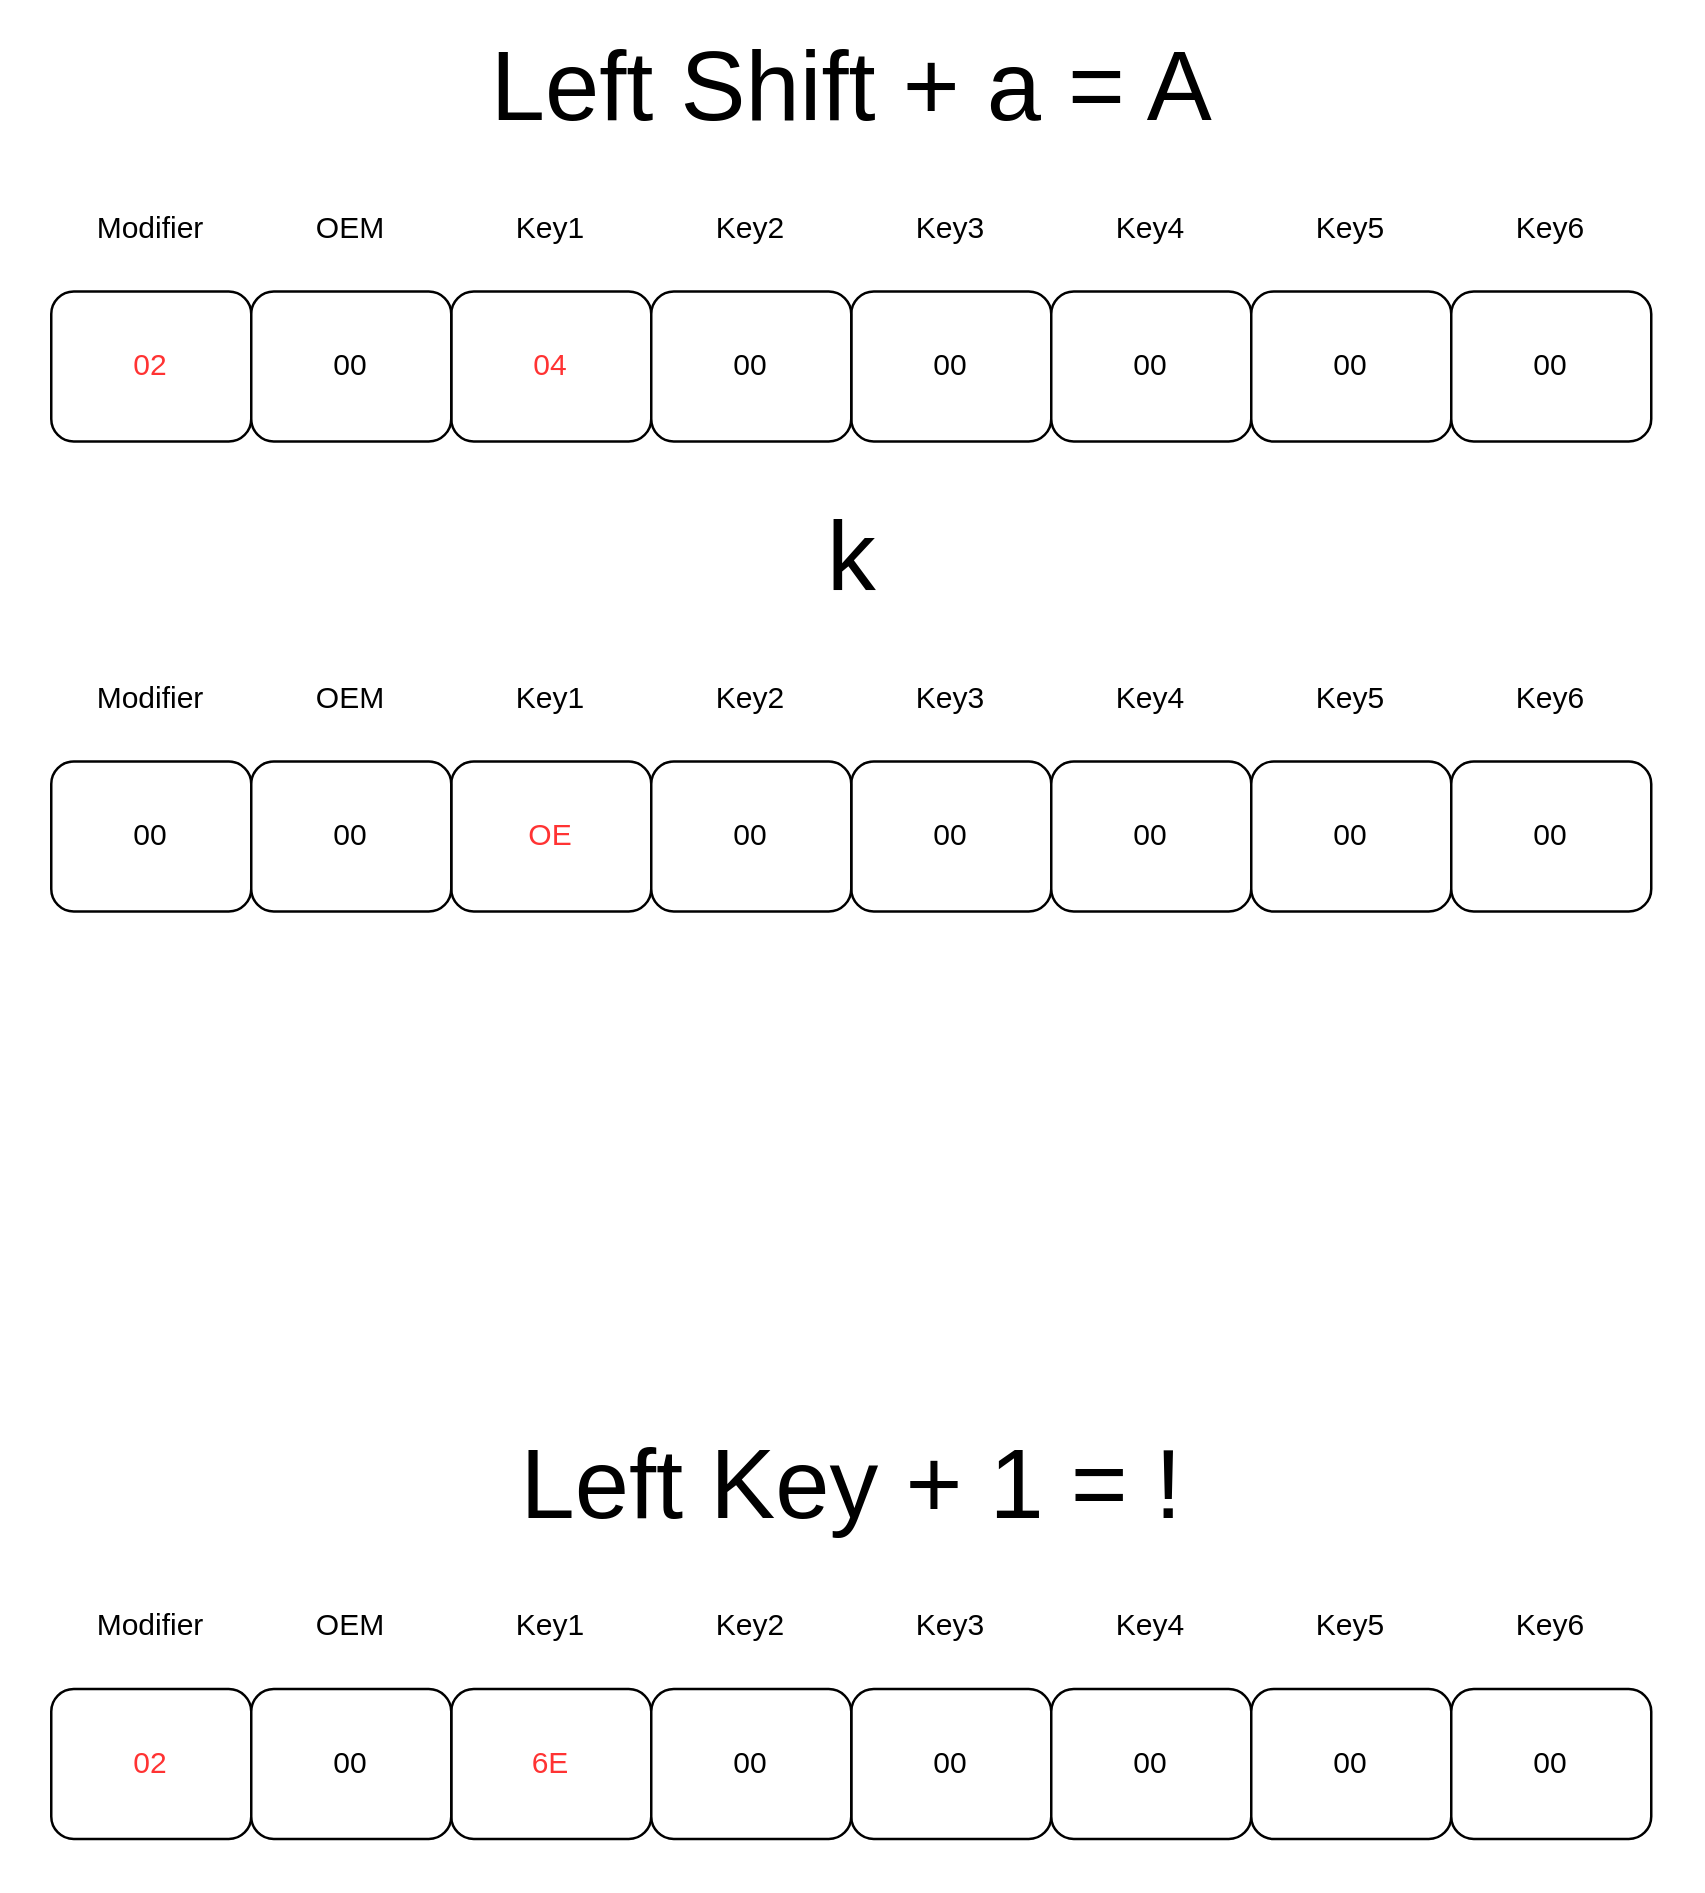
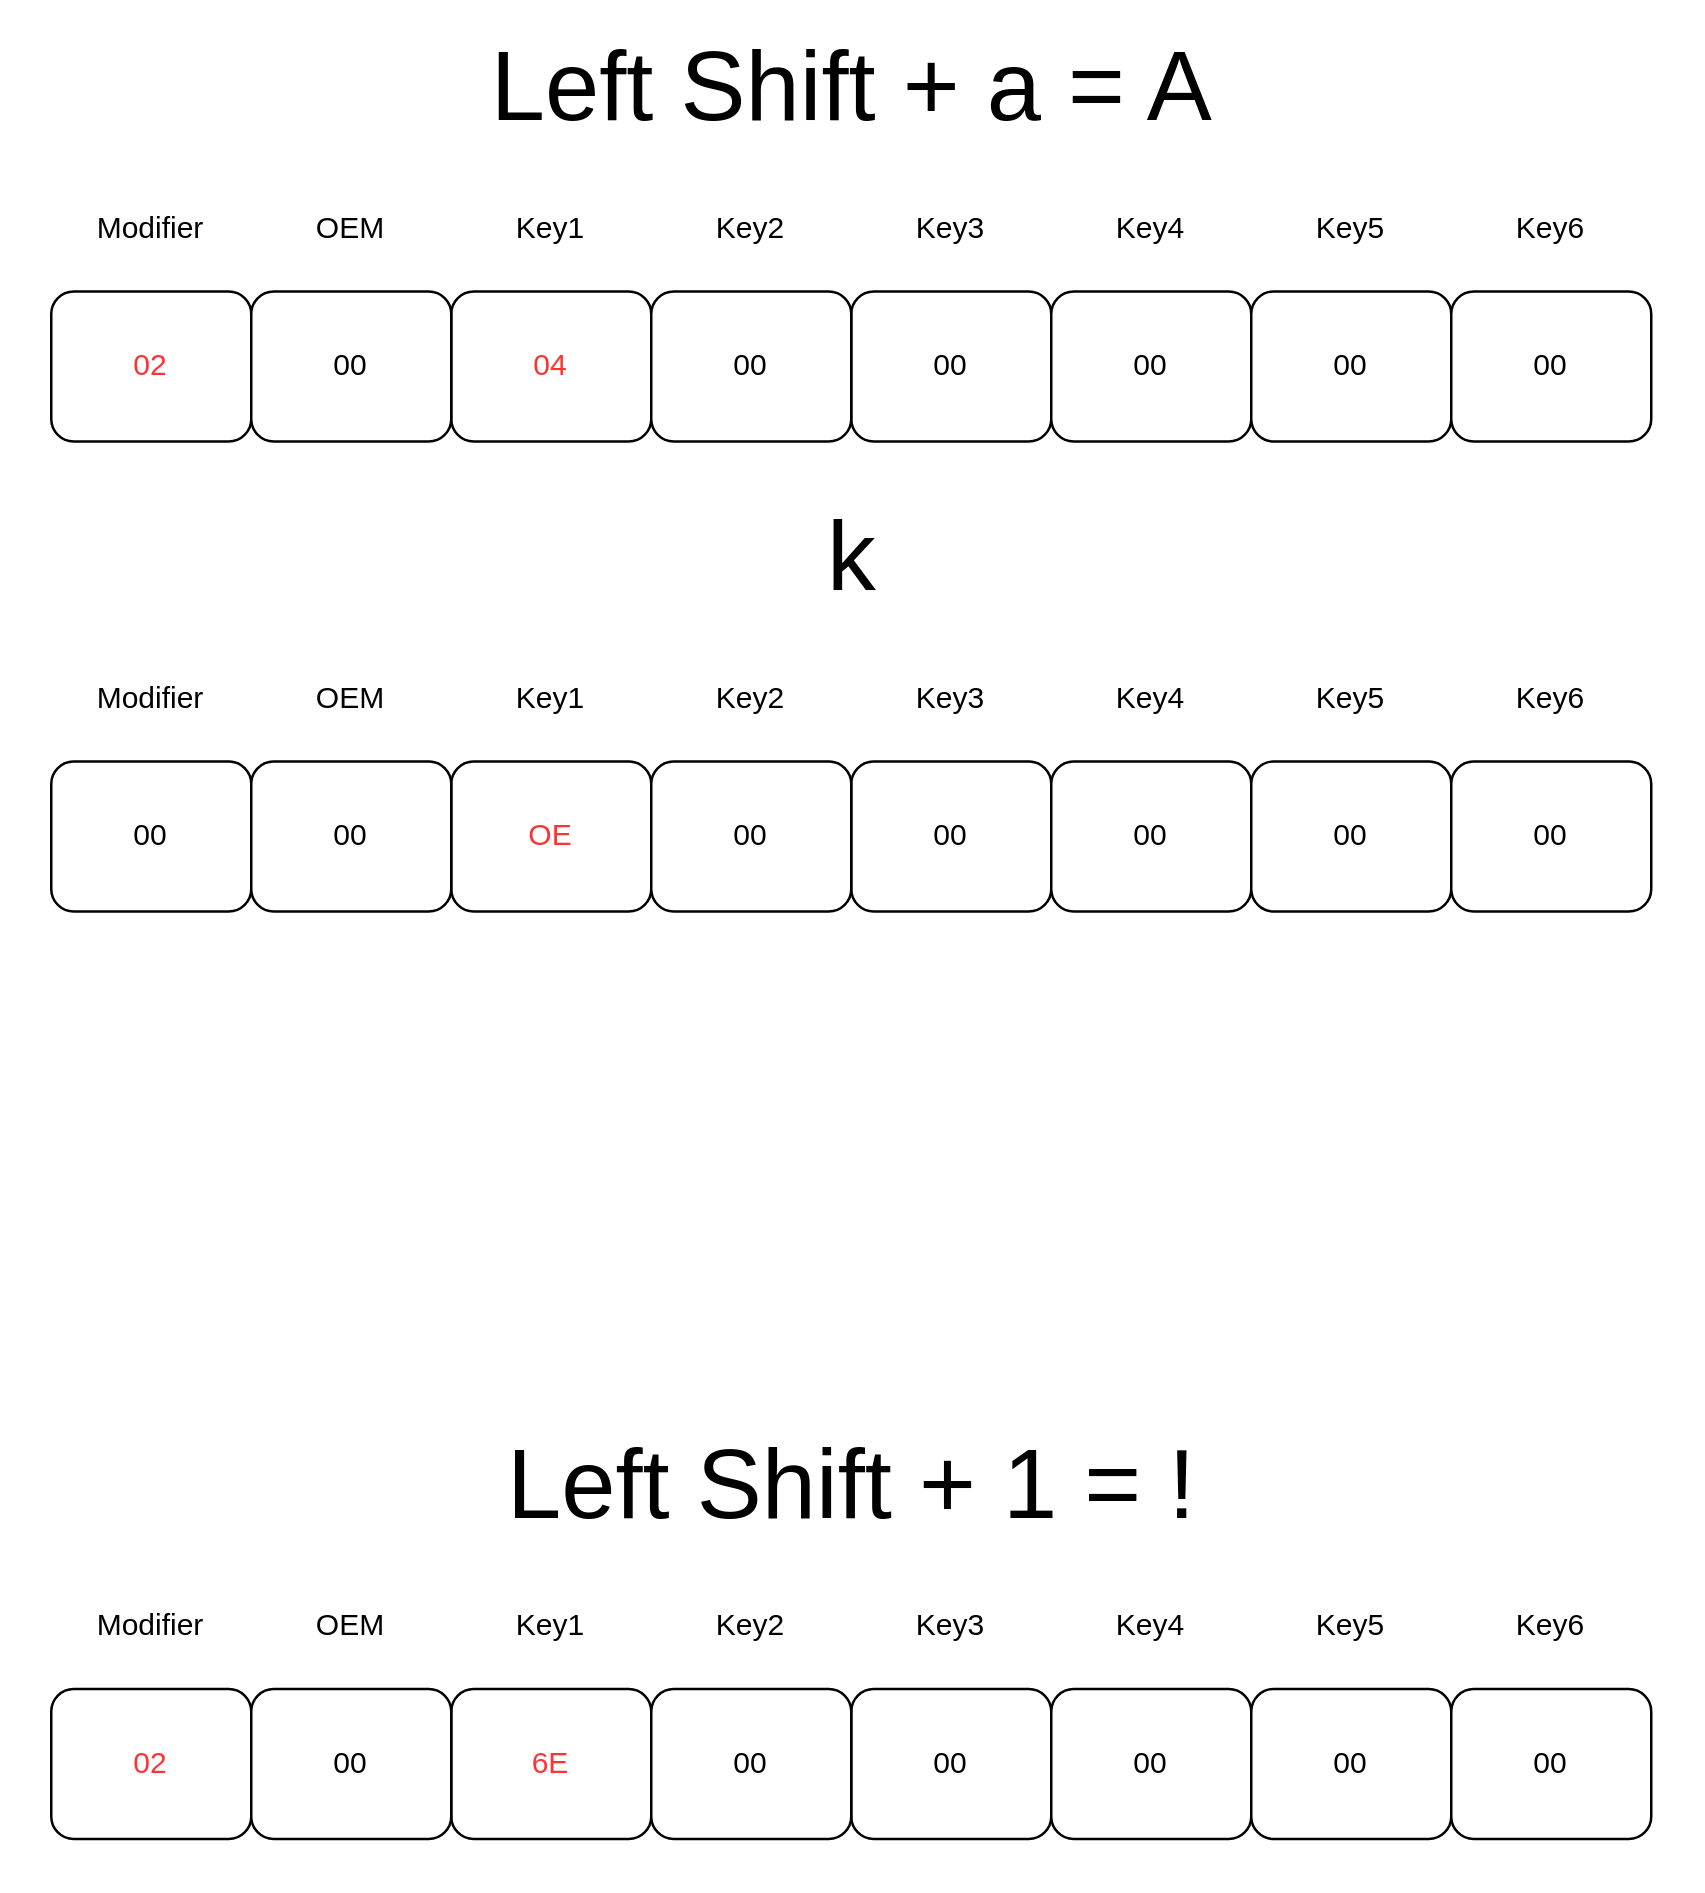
  <mxCell id="0" />
  <mxCell id="1" parent="0" />
  <mxCell id="2" value="00" style="rounded=1;whiteSpace=wrap;html=1;" vertex="1" parent="1"><mxGeometry x="340" y="116" width="80" height="60" as="geometry" /></mxCell>
  <mxCell id="3" value="00" style="rounded=1;whiteSpace=wrap;html=1;" vertex="1" parent="1"><mxGeometry x="420" y="116" width="80" height="60" as="geometry" /></mxCell>
  <mxCell id="4" value="00" style="rounded=1;whiteSpace=wrap;html=1;" vertex="1" parent="1"><mxGeometry x="500" y="116" width="80" height="60" as="geometry" /></mxCell>
  <mxCell id="5" value="00" style="rounded=1;whiteSpace=wrap;html=1;" vertex="1" parent="1"><mxGeometry x="580" y="116" width="80" height="60" as="geometry" /></mxCell>
  <mxCell id="6" value="&lt;font color=&quot;#ff3333&quot;&gt;04&lt;/font&gt;" style="rounded=1;whiteSpace=wrap;html=1;" vertex="1" parent="1"><mxGeometry x="180" y="116" width="80" height="60" as="geometry" /></mxCell>
  <mxCell id="7" value="00" style="rounded=1;whiteSpace=wrap;html=1;" vertex="1" parent="1"><mxGeometry x="260" y="116" width="80" height="60" as="geometry" /></mxCell>
  <mxCell id="8" value="&lt;font color=&quot;#ff3333&quot;&gt;02&lt;/font&gt;" style="rounded=1;whiteSpace=wrap;html=1;" vertex="1" parent="1"><mxGeometry x="20" y="116" width="80" height="60" as="geometry" /></mxCell>
  <mxCell id="9" value="00" style="rounded=1;whiteSpace=wrap;html=1;" vertex="1" parent="1"><mxGeometry x="100" y="116" width="80" height="60" as="geometry" /></mxCell>
  <mxCell id="10" value="Modifier" style="text;html=1;strokeColor=none;fillColor=none;align=center;verticalAlign=middle;whiteSpace=wrap;rounded=0;" vertex="1" parent="1"><mxGeometry x="30" y="76" width="60" height="30" as="geometry" /></mxCell>
  <mxCell id="11" value="OEM" style="text;html=1;strokeColor=none;fillColor=none;align=center;verticalAlign=middle;whiteSpace=wrap;rounded=0;" vertex="1" parent="1"><mxGeometry x="110" y="76" width="60" height="30" as="geometry" /></mxCell>
  <mxCell id="12" value="Key1" style="text;html=1;strokeColor=none;fillColor=none;align=center;verticalAlign=middle;whiteSpace=wrap;rounded=0;" vertex="1" parent="1"><mxGeometry x="190" y="76" width="60" height="30" as="geometry" /></mxCell>
  <mxCell id="13" value="Key2" style="text;html=1;strokeColor=none;fillColor=none;align=center;verticalAlign=middle;whiteSpace=wrap;rounded=0;" vertex="1" parent="1"><mxGeometry x="270" y="76" width="60" height="30" as="geometry" /></mxCell>
  <mxCell id="14" value="Key3" style="text;html=1;strokeColor=none;fillColor=none;align=center;verticalAlign=middle;whiteSpace=wrap;rounded=0;" vertex="1" parent="1"><mxGeometry x="350" y="76" width="60" height="30" as="geometry" /></mxCell>
  <mxCell id="15" value="Key4" style="text;html=1;strokeColor=none;fillColor=none;align=center;verticalAlign=middle;whiteSpace=wrap;rounded=0;" vertex="1" parent="1"><mxGeometry x="430" y="76" width="60" height="30" as="geometry" /></mxCell>
  <mxCell id="16" value="Key5" style="text;html=1;strokeColor=none;fillColor=none;align=center;verticalAlign=middle;whiteSpace=wrap;rounded=0;" vertex="1" parent="1"><mxGeometry x="510" y="76" width="60" height="30" as="geometry" /></mxCell>
  <mxCell id="17" value="Key6" style="text;html=1;strokeColor=none;fillColor=none;align=center;verticalAlign=middle;whiteSpace=wrap;rounded=0;" vertex="1" parent="1"><mxGeometry x="590" y="76" width="60" height="30" as="geometry" /></mxCell>
  <mxCell id="18" value="&lt;font style=&quot;font-size: 39px;&quot;&gt;Left Shift + a = A&lt;/font&gt;" style="text;html=1;strokeColor=none;fillColor=none;align=center;verticalAlign=middle;whiteSpace=wrap;rounded=0;" vertex="1" parent="1"><mxGeometry x="178" y="20" width="325" height="30" as="geometry" /></mxCell>
  <mxCell id="19" value="00" style="rounded=1;whiteSpace=wrap;html=1;" vertex="1" parent="1"><mxGeometry x="340" y="304" width="80" height="60" as="geometry" /></mxCell>
  <mxCell id="20" value="00" style="rounded=1;whiteSpace=wrap;html=1;" vertex="1" parent="1"><mxGeometry x="420" y="304" width="80" height="60" as="geometry" /></mxCell>
  <mxCell id="21" value="00" style="rounded=1;whiteSpace=wrap;html=1;" vertex="1" parent="1"><mxGeometry x="500" y="304" width="80" height="60" as="geometry" /></mxCell>
  <mxCell id="22" value="00" style="rounded=1;whiteSpace=wrap;html=1;" vertex="1" parent="1"><mxGeometry x="580" y="304" width="80" height="60" as="geometry" /></mxCell>
  <mxCell id="23" value="&lt;font color=&quot;#ff3333&quot;&gt;OE&lt;/font&gt;" style="rounded=1;whiteSpace=wrap;html=1;" vertex="1" parent="1"><mxGeometry x="180" y="304" width="80" height="60" as="geometry" /></mxCell>
  <mxCell id="24" value="00" style="rounded=1;whiteSpace=wrap;html=1;" vertex="1" parent="1"><mxGeometry x="260" y="304" width="80" height="60" as="geometry" /></mxCell>
  <mxCell id="25" value="00" style="rounded=1;whiteSpace=wrap;html=1;" vertex="1" parent="1"><mxGeometry x="20" y="304" width="80" height="60" as="geometry" /></mxCell>
  <mxCell id="26" value="00" style="rounded=1;whiteSpace=wrap;html=1;" vertex="1" parent="1"><mxGeometry x="100" y="304" width="80" height="60" as="geometry" /></mxCell>
  <mxCell id="27" value="Modifier" style="text;html=1;strokeColor=none;fillColor=none;align=center;verticalAlign=middle;whiteSpace=wrap;rounded=0;" vertex="1" parent="1"><mxGeometry x="30" y="264" width="60" height="30" as="geometry" /></mxCell>
  <mxCell id="28" value="OEM" style="text;html=1;strokeColor=none;fillColor=none;align=center;verticalAlign=middle;whiteSpace=wrap;rounded=0;" vertex="1" parent="1"><mxGeometry x="110" y="264" width="60" height="30" as="geometry" /></mxCell>
  <mxCell id="29" value="Key1" style="text;html=1;strokeColor=none;fillColor=none;align=center;verticalAlign=middle;whiteSpace=wrap;rounded=0;" vertex="1" parent="1"><mxGeometry x="190" y="264" width="60" height="30" as="geometry" /></mxCell>
  <mxCell id="30" value="Key2" style="text;html=1;strokeColor=none;fillColor=none;align=center;verticalAlign=middle;whiteSpace=wrap;rounded=0;" vertex="1" parent="1"><mxGeometry x="270" y="264" width="60" height="30" as="geometry" /></mxCell>
  <mxCell id="31" value="Key3" style="text;html=1;strokeColor=none;fillColor=none;align=center;verticalAlign=middle;whiteSpace=wrap;rounded=0;" vertex="1" parent="1"><mxGeometry x="350" y="264" width="60" height="30" as="geometry" /></mxCell>
  <mxCell id="32" value="Key4" style="text;html=1;strokeColor=none;fillColor=none;align=center;verticalAlign=middle;whiteSpace=wrap;rounded=0;" vertex="1" parent="1"><mxGeometry x="430" y="264" width="60" height="30" as="geometry" /></mxCell>
  <mxCell id="33" value="Key5" style="text;html=1;strokeColor=none;fillColor=none;align=center;verticalAlign=middle;whiteSpace=wrap;rounded=0;" vertex="1" parent="1"><mxGeometry x="510" y="264" width="60" height="30" as="geometry" /></mxCell>
  <mxCell id="34" value="Key6" style="text;html=1;strokeColor=none;fillColor=none;align=center;verticalAlign=middle;whiteSpace=wrap;rounded=0;" vertex="1" parent="1"><mxGeometry x="590" y="264" width="60" height="30" as="geometry" /></mxCell>
  <mxCell id="35" value="&lt;span style=&quot;font-size: 39px;&quot;&gt;k&lt;/span&gt;" style="text;html=1;strokeColor=none;fillColor=none;align=center;verticalAlign=middle;whiteSpace=wrap;rounded=0;" vertex="1" parent="1"><mxGeometry x="178" y="208" width="325" height="30" as="geometry" /></mxCell>
  <mxCell id="36" value="00" style="rounded=1;whiteSpace=wrap;html=1;" vertex="1" parent="1"><mxGeometry x="340" y="675" width="80" height="60" as="geometry" /></mxCell>
  <mxCell id="37" value="00" style="rounded=1;whiteSpace=wrap;html=1;" vertex="1" parent="1"><mxGeometry x="420" y="675" width="80" height="60" as="geometry" /></mxCell>
  <mxCell id="38" value="00" style="rounded=1;whiteSpace=wrap;html=1;" vertex="1" parent="1"><mxGeometry x="500" y="675" width="80" height="60" as="geometry" /></mxCell>
  <mxCell id="39" value="00" style="rounded=1;whiteSpace=wrap;html=1;" vertex="1" parent="1"><mxGeometry x="580" y="675" width="80" height="60" as="geometry" /></mxCell>
  <mxCell id="40" value="&lt;font color=&quot;#ff3333&quot;&gt;6E&lt;/font&gt;" style="rounded=1;whiteSpace=wrap;html=1;" vertex="1" parent="1"><mxGeometry x="180" y="675" width="80" height="60" as="geometry" /></mxCell>
  <mxCell id="41" value="00" style="rounded=1;whiteSpace=wrap;html=1;" vertex="1" parent="1"><mxGeometry x="260" y="675" width="80" height="60" as="geometry" /></mxCell>
  <mxCell id="42" value="&lt;font color=&quot;#ff3333&quot;&gt;02&lt;/font&gt;" style="rounded=1;whiteSpace=wrap;html=1;" vertex="1" parent="1"><mxGeometry x="20" y="675" width="80" height="60" as="geometry" /></mxCell>
  <mxCell id="43" value="00" style="rounded=1;whiteSpace=wrap;html=1;" vertex="1" parent="1"><mxGeometry x="100" y="675" width="80" height="60" as="geometry" /></mxCell>
  <mxCell id="44" value="Modifier" style="text;html=1;strokeColor=none;fillColor=none;align=center;verticalAlign=middle;whiteSpace=wrap;rounded=0;" vertex="1" parent="1"><mxGeometry x="30" y="635" width="60" height="30" as="geometry" /></mxCell>
  <mxCell id="45" value="OEM" style="text;html=1;strokeColor=none;fillColor=none;align=center;verticalAlign=middle;whiteSpace=wrap;rounded=0;" vertex="1" parent="1"><mxGeometry x="110" y="635" width="60" height="30" as="geometry" /></mxCell>
  <mxCell id="46" value="Key1" style="text;html=1;strokeColor=none;fillColor=none;align=center;verticalAlign=middle;whiteSpace=wrap;rounded=0;" vertex="1" parent="1"><mxGeometry x="190" y="635" width="60" height="30" as="geometry" /></mxCell>
  <mxCell id="47" value="Key2" style="text;html=1;strokeColor=none;fillColor=none;align=center;verticalAlign=middle;whiteSpace=wrap;rounded=0;" vertex="1" parent="1"><mxGeometry x="270" y="635" width="60" height="30" as="geometry" /></mxCell>
  <mxCell id="48" value="Key3" style="text;html=1;strokeColor=none;fillColor=none;align=center;verticalAlign=middle;whiteSpace=wrap;rounded=0;" vertex="1" parent="1"><mxGeometry x="350" y="635" width="60" height="30" as="geometry" /></mxCell>
  <mxCell id="49" value="Key4" style="text;html=1;strokeColor=none;fillColor=none;align=center;verticalAlign=middle;whiteSpace=wrap;rounded=0;" vertex="1" parent="1"><mxGeometry x="430" y="635" width="60" height="30" as="geometry" /></mxCell>
  <mxCell id="50" value="Key5" style="text;html=1;strokeColor=none;fillColor=none;align=center;verticalAlign=middle;whiteSpace=wrap;rounded=0;" vertex="1" parent="1"><mxGeometry x="510" y="635" width="60" height="30" as="geometry" /></mxCell>
  <mxCell id="51" value="Key6" style="text;html=1;strokeColor=none;fillColor=none;align=center;verticalAlign=middle;whiteSpace=wrap;rounded=0;" vertex="1" parent="1"><mxGeometry x="590" y="635" width="60" height="30" as="geometry" /></mxCell>
- <mxCell id="52" value="&lt;font style=&quot;font-size: 39px;&quot;&gt;Left Key + 1 = !&lt;/font&gt;" style="text;html=1;strokeColor=none;fillColor=none;align=center;verticalAlign=middle;whiteSpace=wrap;rounded=0;" vertex="1" parent="1"><mxGeometry x="178" y="579" width="325" height="30" as="geometry" /></mxCell>
+ <mxCell id="52" value="&lt;font style=&quot;font-size: 39px;&quot;&gt;Left Shift + 1 = !&lt;/font&gt;" style="text;html=1;strokeColor=none;fillColor=none;align=center;verticalAlign=middle;whiteSpace=wrap;rounded=0;" vertex="1" parent="1"><mxGeometry x="178" y="579" width="325" height="30" as="geometry" /></mxCell>
